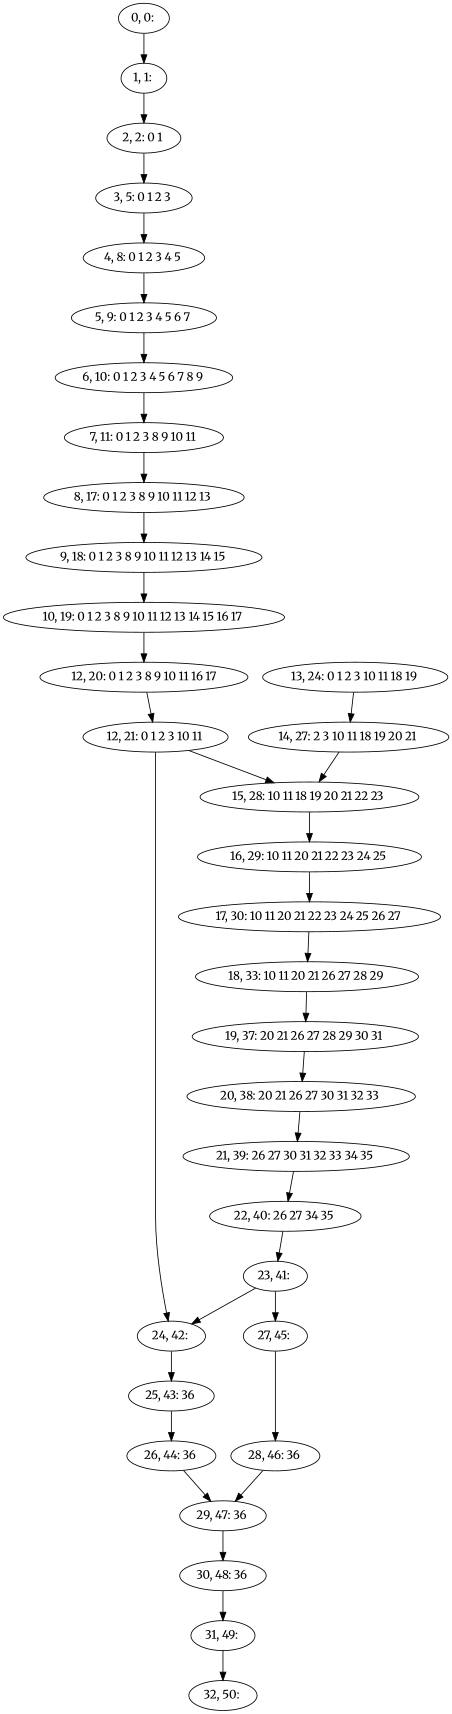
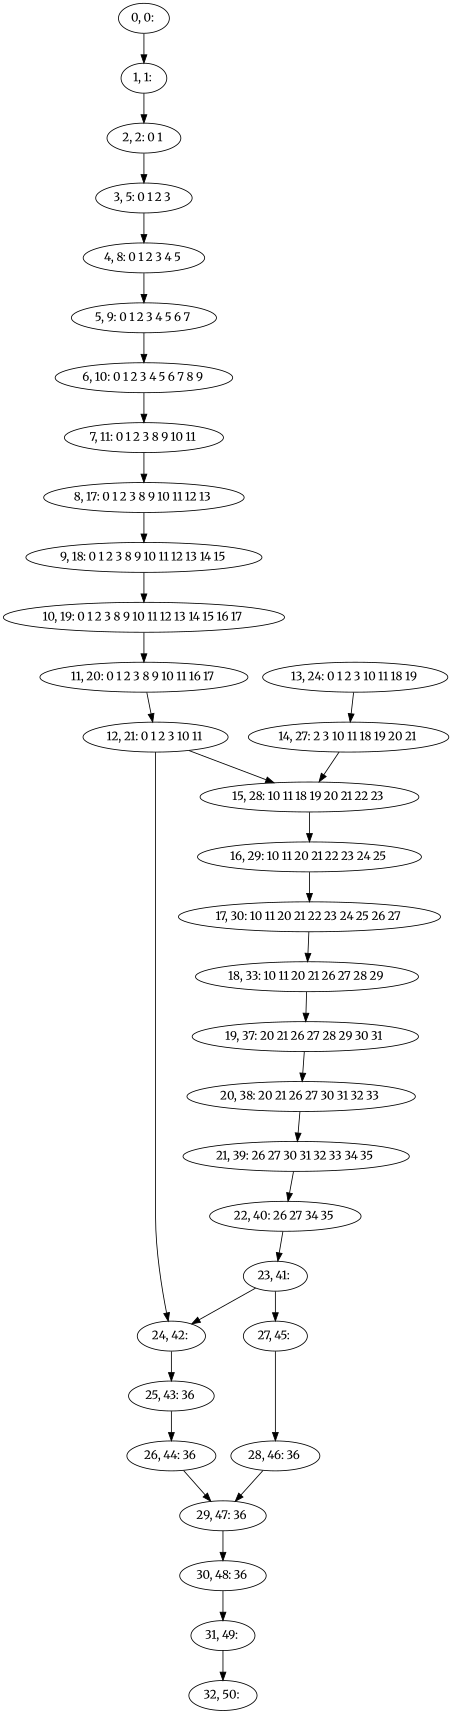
  digraph {
    fontname=Merriweather
    node [fontname=Merriweather]
    edge [fontname=Merriweather]
    n1 [label="0, 0: "]
    n2 [label="1, 1: "]
    n3 [label="2, 2: 0 1 "]
    n4 [label="3, 5: 0 1 2 3 "]
    n5 [label="4, 8: 0 1 2 3 4 5 "]
    n6 [label="5, 9: 0 1 2 3 4 5 6 7 "]
    n7 [label="6, 10: 0 1 2 3 4 5 6 7 8 9 "]
    n8 [label="7, 11: 0 1 2 3 8 9 10 11 "]
    n9 [label="8, 17: 0 1 2 3 8 9 10 11 12 13 "]
    n10 [label="9, 18: 0 1 2 3 8 9 10 11 12 13 14 15 "]
    n11 [label="10, 19: 0 1 2 3 8 9 10 11 12 13 14 15 16 17 "]
-   n12 [label="12, 20: 0 1 2 3 8 9 10 11 16 17"]
+   n12 [label="11, 20: 0 1 2 3 8 9 10 11 16 17 "]
    n13 [label="12, 21: 0 1 2 3 10 11 "]
    n14 [label="24, 42: "]
    n15 [label="15, 28: 10 11 18 19 20 21 22 23 "]
    n16 [label="13, 24: 0 1 2 3 10 11 18 19 "]
    n17 [label="14, 27: 2 3 10 11 18 19 20 21 "]
    n18 [label="25, 43: 36 "]
    n19 [label="16, 29: 10 11 20 21 22 23 24 25 "]
    n20 [label="17, 30: 10 11 20 21 22 23 24 25 26 27 "]
    n21 [label="18, 33: 10 11 20 21 26 27 28 29 "]
    n22 [label="19, 37: 20 21 26 27 28 29 30 31 "]
    n23 [label="20, 38: 20 21 26 27 30 31 32 33 "]
    n24 [label="21, 39: 26 27 30 31 32 33 34 35 "]
    n25 [label="22, 40: 26 27 34 35 "]
    n26 [label="23, 41: "]
    n27 [label="27, 45: "]
    n28 [label="28, 46: 36 "]
    n29 [label="26, 44: 36 "]
    n30 [label="29, 47: 36 "]
    n31 [label="30, 48: 36 "]
    n32 [label="31, 49: "]
    n33 [label="32, 50: "]
    n1 -> n2
    n2 -> n3
    n3 -> n4
    n4 -> n5
    n5 -> n6
    n6 -> n7
    n7 -> n8
    n8 -> n9
    n9 -> n10
    n10 -> n11
    n11 -> n12
    n12 -> n13
    n13 -> n14
    n13 -> n15
    n14 -> n18
    n15 -> n19
    n16 -> n17
    n17 -> n15
    n18 -> n29
    n19 -> n20
    n20 -> n21
    n21 -> n22
    n22 -> n23
    n23 -> n24
    n24 -> n25
    n25 -> n26
    n26 -> n14
    n26 -> n27
    n27 -> n28
    n28 -> n30
    n29 -> n30
    n30 -> n31
    n31 -> n32
    n32 -> n33
  }
